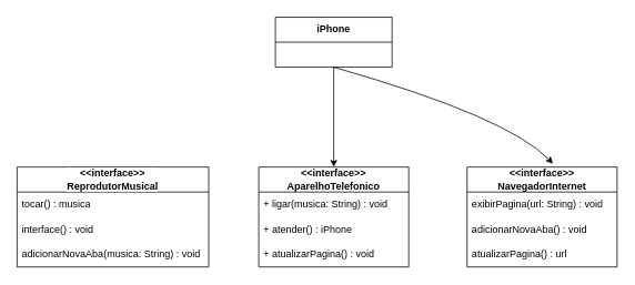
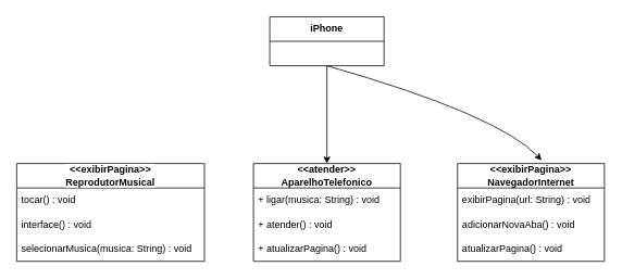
  <mxCell id="0" />
  <mxCell id="1" parent="0" />
- <mxCell id="2" value="&lt;div&gt;&amp;lt;&amp;lt;interface&amp;gt;&amp;gt;&lt;br&gt;&lt;/div&gt;&lt;div&gt;AparelhoTelefonico&lt;/div&gt;" style="swimlane;fontStyle=1;childLayout=stackLayout;horizontal=1;startSize=30;horizontalStack=0;resizeParent=1;resizeParentMax=0;resizeLast=0;collapsible=1;marginBottom=0;whiteSpace=wrap;html=1;" vertex="1" parent="1"><mxGeometry x="310" y="200" width="180" height="120" as="geometry" /></mxCell>
+ <mxCell id="2" value="&lt;div&gt;&amp;lt;&amp;lt;atender&amp;gt;&amp;gt;&lt;br&gt;&lt;/div&gt;&lt;div&gt;AparelhoTelefonico&lt;/div&gt;" style="swimlane;fontStyle=1;childLayout=stackLayout;horizontal=1;startSize=30;horizontalStack=0;resizeParent=1;resizeParentMax=0;resizeLast=0;collapsible=1;marginBottom=0;whiteSpace=wrap;html=1;" vertex="1" parent="1"><mxGeometry x="310" y="200" width="180" height="120" as="geometry" /></mxCell>
  <mxCell id="3" value="+ ligar(musica: String) : void" style="text;strokeColor=none;fillColor=none;align=left;verticalAlign=middle;spacingLeft=4;spacingRight=4;overflow=hidden;points=[[0,0.5],[1,0.5]];portConstraint=eastwest;rotatable=0;whiteSpace=wrap;html=1;" vertex="1" parent="2"><mxGeometry y="30" width="180" height="30" as="geometry" /></mxCell>
- <mxCell id="4" value="+ atender() : iPhone" style="text;strokeColor=none;fillColor=none;align=left;verticalAlign=middle;spacingLeft=4;spacingRight=4;overflow=hidden;points=[[0,0.5],[1,0.5]];portConstraint=eastwest;rotatable=0;whiteSpace=wrap;html=1;" vertex="1" parent="2"><mxGeometry y="60" width="180" height="30" as="geometry" /></mxCell>
+ <mxCell id="4" value="+ atender() : void" style="text;strokeColor=none;fillColor=none;align=left;verticalAlign=middle;spacingLeft=4;spacingRight=4;overflow=hidden;points=[[0,0.5],[1,0.5]];portConstraint=eastwest;rotatable=0;whiteSpace=wrap;html=1;" vertex="1" parent="2"><mxGeometry y="60" width="180" height="30" as="geometry" /></mxCell>
  <mxCell id="5" value="+ atualizarPagina() : void" style="text;strokeColor=none;fillColor=none;align=left;verticalAlign=middle;spacingLeft=4;spacingRight=4;overflow=hidden;points=[[0,0.5],[1,0.5]];portConstraint=eastwest;rotatable=0;whiteSpace=wrap;html=1;" vertex="1" parent="2"><mxGeometry y="90" width="180" height="30" as="geometry" /></mxCell>
- <mxCell id="6" value="&lt;div&gt;&amp;lt;&amp;lt;interface&amp;gt;&amp;gt;&lt;/div&gt;&lt;div&gt;ReprodutorMusical&lt;br&gt;&lt;/div&gt;" style="swimlane;fontStyle=1;childLayout=stackLayout;horizontal=1;startSize=30;horizontalStack=0;resizeParent=1;resizeParentMax=0;resizeLast=0;collapsible=1;marginBottom=0;whiteSpace=wrap;html=1;labelBackgroundColor=#FFFFFF;" vertex="1" parent="1"><mxGeometry x="20" y="200" width="230" height="120" as="geometry" /></mxCell>
- <mxCell id="7" value="tocar() : musica" style="text;strokeColor=none;fillColor=none;align=left;verticalAlign=middle;spacingLeft=4;spacingRight=4;overflow=hidden;points=[[0,0.5],[1,0.5]];portConstraint=eastwest;rotatable=0;whiteSpace=wrap;html=1;labelBackgroundColor=none;" vertex="1" parent="6"><mxGeometry y="30" width="230" height="30" as="geometry" /></mxCell>
+ <mxCell id="6" value="&lt;div&gt;&amp;lt;&amp;lt;exibirPagina&amp;gt;&amp;gt;&lt;/div&gt;&lt;div&gt;ReprodutorMusical&lt;br&gt;&lt;/div&gt;" style="swimlane;fontStyle=1;childLayout=stackLayout;horizontal=1;startSize=30;horizontalStack=0;resizeParent=1;resizeParentMax=0;resizeLast=0;collapsible=1;marginBottom=0;whiteSpace=wrap;html=1;labelBackgroundColor=#FFFFFF;" vertex="1" parent="1"><mxGeometry x="20" y="200" width="230" height="120" as="geometry" /></mxCell>
+ <mxCell id="7" value="tocar() : void" style="text;strokeColor=none;fillColor=none;align=left;verticalAlign=middle;spacingLeft=4;spacingRight=4;overflow=hidden;points=[[0,0.5],[1,0.5]];portConstraint=eastwest;rotatable=0;whiteSpace=wrap;html=1;labelBackgroundColor=none;" vertex="1" parent="6"><mxGeometry y="30" width="230" height="30" as="geometry" /></mxCell>
  <mxCell id="8" value="interface() : void" style="text;strokeColor=none;fillColor=none;align=left;verticalAlign=middle;spacingLeft=4;spacingRight=4;overflow=hidden;points=[[0,0.5],[1,0.5]];portConstraint=eastwest;rotatable=0;whiteSpace=wrap;html=1;labelBackgroundColor=none;" vertex="1" parent="6"><mxGeometry y="60" width="230" height="30" as="geometry" /></mxCell>
- <mxCell id="9" value="adicionarNovaAba(musica: String) : void" style="text;strokeColor=none;fillColor=none;align=left;verticalAlign=middle;spacingLeft=4;spacingRight=4;overflow=hidden;points=[[0,0.5],[1,0.5]];portConstraint=eastwest;rotatable=0;whiteSpace=wrap;html=1;labelBackgroundColor=none;" vertex="1" parent="6"><mxGeometry y="90" width="230" height="30" as="geometry" /></mxCell>
- <mxCell id="10" value="&lt;div&gt;&amp;lt;&amp;lt;interface&amp;gt;&amp;gt;&lt;br&gt;&lt;/div&gt;&lt;div&gt;NavegadorInternet&lt;/div&gt;" style="swimlane;fontStyle=1;childLayout=stackLayout;horizontal=1;startSize=30;horizontalStack=0;resizeParent=1;resizeParentMax=0;resizeLast=0;collapsible=1;marginBottom=0;whiteSpace=wrap;html=1;" vertex="1" parent="1"><mxGeometry x="560" y="200" width="180" height="120" as="geometry" /></mxCell>
+ <mxCell id="9" value="selecionarMusica(musica: String) : void" style="text;strokeColor=none;fillColor=none;align=left;verticalAlign=middle;spacingLeft=4;spacingRight=4;overflow=hidden;points=[[0,0.5],[1,0.5]];portConstraint=eastwest;rotatable=0;whiteSpace=wrap;html=1;labelBackgroundColor=none;" vertex="1" parent="6"><mxGeometry y="90" width="230" height="30" as="geometry" /></mxCell>
+ <mxCell id="10" value="&lt;div&gt;&amp;lt;&amp;lt;exibirPagina&amp;gt;&amp;gt;&lt;br&gt;&lt;/div&gt;&lt;div&gt;NavegadorInternet&lt;/div&gt;" style="swimlane;fontStyle=1;childLayout=stackLayout;horizontal=1;startSize=30;horizontalStack=0;resizeParent=1;resizeParentMax=0;resizeLast=0;collapsible=1;marginBottom=0;whiteSpace=wrap;html=1;" vertex="1" parent="1"><mxGeometry x="560" y="200" width="180" height="120" as="geometry" /></mxCell>
  <mxCell id="11" value="exibirPagina(url: String) : void" style="text;strokeColor=none;fillColor=none;align=left;verticalAlign=middle;spacingLeft=4;spacingRight=4;overflow=hidden;points=[[0,0.5],[1,0.5]];portConstraint=eastwest;rotatable=0;whiteSpace=wrap;html=1;" vertex="1" parent="10"><mxGeometry y="30" width="180" height="30" as="geometry" /></mxCell>
  <mxCell id="12" value="adicionarNovaAba() : void" style="text;strokeColor=none;fillColor=none;align=left;verticalAlign=middle;spacingLeft=4;spacingRight=4;overflow=hidden;points=[[0,0.5],[1,0.5]];portConstraint=eastwest;rotatable=0;whiteSpace=wrap;html=1;" vertex="1" parent="10"><mxGeometry y="60" width="180" height="30" as="geometry" /></mxCell>
- <mxCell id="13" value="atualizarPagina() : url" style="text;strokeColor=none;fillColor=none;align=left;verticalAlign=middle;spacingLeft=4;spacingRight=4;overflow=hidden;points=[[0,0.5],[1,0.5]];portConstraint=eastwest;rotatable=0;whiteSpace=wrap;html=1;" vertex="1" parent="10"><mxGeometry y="90" width="180" height="30" as="geometry" /></mxCell>
+ <mxCell id="13" value="atualizarPagina() : void" style="text;strokeColor=none;fillColor=none;align=left;verticalAlign=middle;spacingLeft=4;spacingRight=4;overflow=hidden;points=[[0,0.5],[1,0.5]];portConstraint=eastwest;rotatable=0;whiteSpace=wrap;html=1;" vertex="1" parent="10"><mxGeometry y="90" width="180" height="30" as="geometry" /></mxCell>
  <mxCell id="14" value="iPhone" style="swimlane;fontStyle=1;childLayout=stackLayout;horizontal=1;startSize=30;horizontalStack=0;resizeParent=1;resizeParentMax=0;resizeLast=0;collapsible=1;marginBottom=0;whiteSpace=wrap;html=1;labelBackgroundColor=#FFFFFF;" vertex="1" parent="1"><mxGeometry x="330" y="20" width="140" height="60" as="geometry" /></mxCell>
  <mxCell id="15" value="" style="endArrow=classic;html=1;rounded=0;entryX=0.5;entryY=0;entryDx=0;entryDy=0;" edge="1" parent="1" target="2"><mxGeometry width="50" height="50" relative="1" as="geometry"><mxPoint x="400" y="80" as="sourcePoint" /><mxPoint x="150" y="220" as="targetPoint" /></mxGeometry></mxCell>
  <mxCell id="16" value="" style="curved=1;endArrow=classic;html=1;rounded=0;exitX=0.5;exitY=1;exitDx=0;exitDy=0;entryX=0.532;entryY=-0.033;entryDx=0;entryDy=0;entryPerimeter=0;" edge="1" parent="1"><mxGeometry width="50" height="50" relative="1" as="geometry"><mxPoint x="400" y="80" as="sourcePoint" /><mxPoint x="663" y="196" as="targetPoint" /><Array as="points"><mxPoint x="610" y="140" /></Array></mxGeometry></mxCell>
